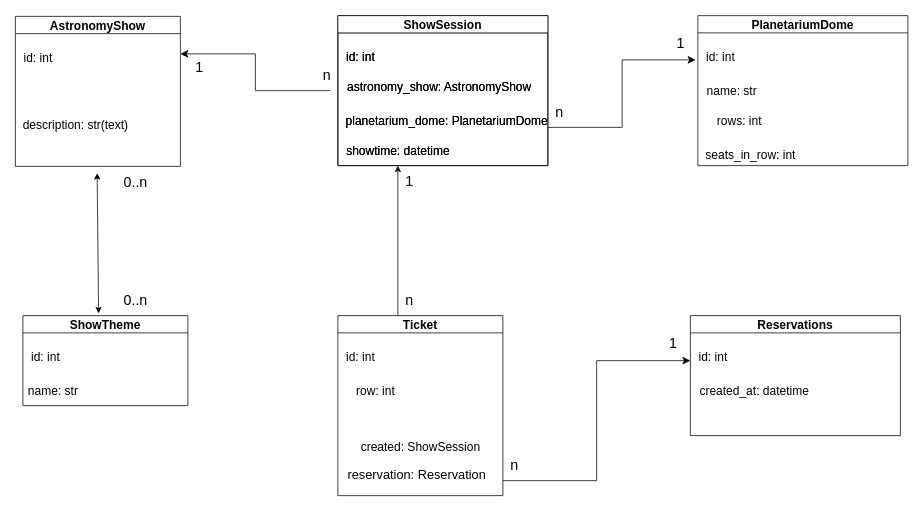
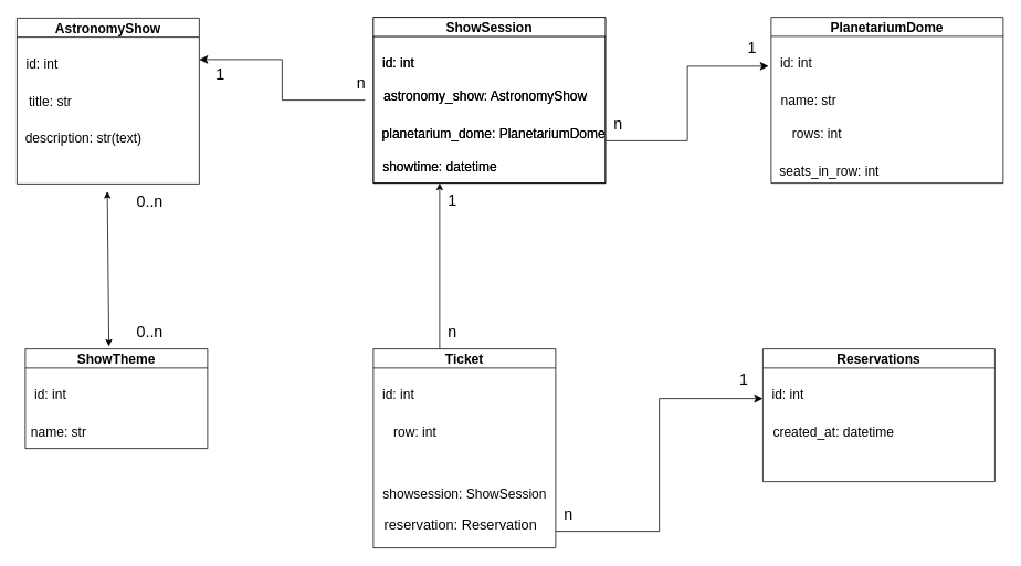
  <mxCell id="0" />
  <mxCell id="1" parent="0" />
  <mxCell id="2" value="ShowSession" style="swimlane;whiteSpace=wrap;html=1;fontSize=16;" vertex="1" parent="1"><mxGeometry x="450" width="280" height="200" as="geometry" y="20" /></mxCell>
  <mxCell id="3" value="id: int" style="text;html=1;align=center;verticalAlign=middle;resizable=0;points=[];autosize=1;strokeColor=none;fillColor=none;fontSize=16;" vertex="1" parent="2"><mxGeometry y="40" width="60" height="30" as="geometry" /></mxCell>
  <mxCell id="4" value="astronomy_show: AstronomyShow" style="text;html=1;align=center;verticalAlign=middle;resizable=0;points=[];autosize=1;strokeColor=none;fillColor=none;fontSize=16;" vertex="1" parent="2"><mxGeometry y="80" width="270" height="30" as="geometry" /></mxCell>
  <mxCell id="5" value="planetarium_dome: PlanetariumDome" style="text;html=1;align=center;verticalAlign=middle;resizable=0;points=[];autosize=1;strokeColor=none;fillColor=none;fontSize=16;" vertex="1" parent="2"><mxGeometry y="125" width="290" height="30" as="geometry" /></mxCell>
  <mxCell id="6" value="showtime: datetime" style="text;html=1;align=center;verticalAlign=middle;resizable=0;points=[];autosize=1;strokeColor=none;fillColor=none;fontSize=16;" vertex="1" parent="2"><mxGeometry y="165" width="160" height="30" as="geometry" /></mxCell>
  <mxCell id="7" value="Ticket" style="swimlane;whiteSpace=wrap;html=1;fontSize=16;" vertex="1" parent="1"><mxGeometry x="450" y="420" width="220" height="240" as="geometry" /></mxCell>
  <mxCell id="8" value="id: int" style="text;html=1;align=center;verticalAlign=middle;resizable=0;points=[];autosize=1;strokeColor=none;fillColor=none;fontSize=16;" vertex="1" parent="7"><mxGeometry y="40" width="60" height="30" as="geometry" /></mxCell>
  <mxCell id="9" value="row: int" style="text;html=1;align=center;verticalAlign=middle;resizable=0;points=[];autosize=1;strokeColor=none;fillColor=none;fontSize=16;" vertex="1" parent="7"><mxGeometry x="10" y="85" width="80" height="30" as="geometry" /></mxCell>
- <mxCell id="10" value="created: ShowSession" style="text;html=1;align=center;verticalAlign=middle;resizable=0;points=[];autosize=1;strokeColor=none;fillColor=none;fontSize=16;" vertex="1" parent="7"><mxGeometry y="160" width="220" height="30" as="geometry" /></mxCell>
+ <mxCell id="10" value="showsession: ShowSession" style="text;html=1;align=center;verticalAlign=middle;resizable=0;points=[];autosize=1;strokeColor=none;fillColor=none;fontSize=16;" vertex="1" parent="7"><mxGeometry y="160" width="220" height="30" as="geometry" /></mxCell>
  <mxCell id="11" value="reservation: Reservation" style="text;html=1;align=center;verticalAlign=middle;resizable=0;points=[];autosize=1;strokeColor=none;fillColor=none;fontSize=17;" vertex="1" parent="7"><mxGeometry y="198" width="210" height="30" as="geometry" /></mxCell>
  <mxCell id="12" value="PlanetariumDome" style="swimlane;whiteSpace=wrap;html=1;fontSize=16;" vertex="1" parent="1"><mxGeometry x="930" width="280" height="200" as="geometry" y="20" /></mxCell>
  <mxCell id="13" value="id: int" style="text;html=1;align=center;verticalAlign=middle;resizable=0;points=[];autosize=1;strokeColor=none;fillColor=none;fontSize=16;" vertex="1" parent="12"><mxGeometry y="40" width="60" height="30" as="geometry" /></mxCell>
  <mxCell id="14" value="name: str" style="text;html=1;align=center;verticalAlign=middle;resizable=0;points=[];autosize=1;strokeColor=none;fillColor=none;fontSize=16;" vertex="1" parent="12"><mxGeometry y="85" width="90" height="30" as="geometry" /></mxCell>
  <mxCell id="15" value="rows: int" style="text;html=1;align=center;verticalAlign=middle;resizable=0;points=[];autosize=1;strokeColor=none;fillColor=none;fontSize=16;" vertex="1" parent="12"><mxGeometry x="15" y="125" width="80" height="30" as="geometry" /></mxCell>
  <mxCell id="16" value="seats_in_row: int" style="text;html=1;align=center;verticalAlign=middle;resizable=0;points=[];autosize=1;strokeColor=none;fillColor=none;fontSize=16;" vertex="1" parent="12"><mxGeometry y="170" width="140" height="30" as="geometry" /></mxCell>
  <mxCell id="17" value="Reservations" style="swimlane;whiteSpace=wrap;html=1;fontSize=16;" vertex="1" parent="1"><mxGeometry x="920" y="420" width="280" height="160" as="geometry" /></mxCell>
  <mxCell id="18" value="id: int" style="text;html=1;align=center;verticalAlign=middle;resizable=0;points=[];autosize=1;strokeColor=none;fillColor=none;fontSize=16;" vertex="1" parent="17"><mxGeometry y="40" width="60" height="30" as="geometry" /></mxCell>
  <mxCell id="19" value="created_at: datetime" style="text;html=1;align=center;verticalAlign=middle;resizable=0;points=[];autosize=1;strokeColor=none;fillColor=none;fontSize=16;" vertex="1" parent="17"><mxGeometry y="85" width="170" height="30" as="geometry" /></mxCell>
  <mxCell id="20" value="ShowSession" style="swimlane;whiteSpace=wrap;html=1;fontSize=16;" vertex="1" parent="1"><mxGeometry x="450" width="280" height="200" as="geometry" y="20" /></mxCell>
  <mxCell id="21" value="id: int" style="text;html=1;align=center;verticalAlign=middle;resizable=0;points=[];autosize=1;strokeColor=none;fillColor=none;fontSize=16;" vertex="1" parent="20"><mxGeometry y="40" width="60" height="30" as="geometry" /></mxCell>
  <mxCell id="22" value="astronomy_show: AstronomyShow" style="text;html=1;align=center;verticalAlign=middle;resizable=0;points=[];autosize=1;strokeColor=none;fillColor=none;fontSize=16;" vertex="1" parent="20"><mxGeometry y="80" width="270" height="30" as="geometry" /></mxCell>
  <mxCell id="23" value="planetarium_dome: PlanetariumDome" style="text;html=1;align=center;verticalAlign=middle;resizable=0;points=[];autosize=1;strokeColor=none;fillColor=none;fontSize=16;" vertex="1" parent="20"><mxGeometry y="125" width="290" height="30" as="geometry" /></mxCell>
  <mxCell id="24" value="showtime: datetime" style="text;html=1;align=center;verticalAlign=middle;resizable=0;points=[];autosize=1;strokeColor=none;fillColor=none;fontSize=16;" vertex="1" parent="20"><mxGeometry y="165" width="160" height="30" as="geometry" /></mxCell>
  <mxCell id="25" value="AstronomyShow" style="swimlane;whiteSpace=wrap;html=1;fontSize=16;" vertex="1" parent="1"><mxGeometry x="20" y="21" width="220" height="200" as="geometry" /></mxCell>
  <mxCell id="26" value="id: int" style="text;html=1;align=center;verticalAlign=middle;resizable=0;points=[];autosize=1;strokeColor=none;fillColor=none;fontSize=16;" vertex="1" parent="25"><mxGeometry y="40" width="60" height="30" as="geometry" /></mxCell>
+ <mxCell id="27" value="title: str" style="text;html=1;align=center;verticalAlign=middle;resizable=0;points=[];autosize=1;strokeColor=none;fillColor=none;fontSize=16;" vertex="1" parent="25"><mxGeometry y="85" width="80" height="30" as="geometry" /></mxCell>
  <mxCell id="28" value="description: str(text)" style="text;html=1;align=center;verticalAlign=middle;resizable=0;points=[];autosize=1;strokeColor=none;fillColor=none;fontSize=16;" vertex="1" parent="25"><mxGeometry y="130" width="160" height="30" as="geometry" /></mxCell>
  <mxCell id="29" value="ShowTheme" style="swimlane;whiteSpace=wrap;html=1;fontSize=16;" vertex="1" parent="1"><mxGeometry x="30" y="420" width="220" height="120" as="geometry" /></mxCell>
  <mxCell id="30" value="id: int" style="text;html=1;align=center;verticalAlign=middle;resizable=0;points=[];autosize=1;strokeColor=none;fillColor=none;fontSize=16;" vertex="1" parent="29"><mxGeometry y="40" width="60" height="30" as="geometry" /></mxCell>
  <mxCell id="31" value="name: str" style="text;html=1;align=center;verticalAlign=middle;resizable=0;points=[];autosize=1;strokeColor=none;fillColor=none;fontSize=16;" vertex="1" parent="29"><mxGeometry x="-5" y="85" width="90" height="30" as="geometry" /></mxCell>
  <mxCell id="32" value="" style="endArrow=classic;startArrow=classic;html=1;rounded=0;exitX=0.459;exitY=-0.025;exitDx=0;exitDy=0;exitPerimeter=0;" edge="1" parent="1" source="29"><mxGeometry width="50" height="50" relative="1" as="geometry"><mxPoint x="129" y="310" as="sourcePoint" /><mxPoint x="129" y="230" as="targetPoint" /></mxGeometry></mxCell>
  <mxCell id="33" value="0..n" style="text;html=1;align=center;verticalAlign=middle;resizable=0;points=[];autosize=1;strokeColor=none;fillColor=none;fontSize=19;" vertex="1" parent="1"><mxGeometry x="150" y="223" width="60" height="40" as="geometry" /></mxCell>
  <mxCell id="34" value="0..n" style="text;html=1;align=center;verticalAlign=middle;resizable=0;points=[];autosize=1;strokeColor=none;fillColor=none;fontSize=19;" vertex="1" parent="1"><mxGeometry x="150" y="380" width="60" height="40" as="geometry" /></mxCell>
  <mxCell id="35" value="" style="edgeStyle=elbowEdgeStyle;elbow=horizontal;endArrow=classic;html=1;curved=0;rounded=0;endSize=8;startSize=8;entryX=1;entryY=0.25;entryDx=0;entryDy=0;" edge="1" parent="1" target="25"><mxGeometry width="50" height="50" relative="1" as="geometry"><mxPoint x="440" y="120" as="sourcePoint" /><mxPoint x="400" y="70" as="targetPoint" /></mxGeometry></mxCell>
  <mxCell id="36" value="n" style="text;html=1;align=center;verticalAlign=middle;resizable=0;points=[];autosize=1;strokeColor=none;fillColor=none;fontSize=19;" vertex="1" parent="1"><mxGeometry x="420" y="80" width="30" height="40" as="geometry" /></mxCell>
  <mxCell id="37" value="1" style="text;html=1;align=center;verticalAlign=middle;resizable=0;points=[];autosize=1;strokeColor=none;fillColor=none;fontSize=19;" vertex="1" parent="1"><mxGeometry x="250" y="70" width="30" height="40" as="geometry" /></mxCell>
  <mxCell id="38" value="" style="endArrow=classic;html=1;rounded=0;" edge="1" parent="1"><mxGeometry width="50" height="50" relative="1" as="geometry"><mxPoint x="530" y="420" as="sourcePoint" /><mxPoint x="530" y="220" as="targetPoint" /></mxGeometry></mxCell>
  <mxCell id="39" value="n" style="text;html=1;align=center;verticalAlign=middle;resizable=0;points=[];autosize=1;strokeColor=none;fillColor=none;fontSize=19;" vertex="1" parent="1"><mxGeometry x="530" y="380" width="30" height="40" as="geometry" /></mxCell>
  <mxCell id="40" value="1" style="text;html=1;align=center;verticalAlign=middle;resizable=0;points=[];autosize=1;strokeColor=none;fillColor=none;fontSize=19;" vertex="1" parent="1"><mxGeometry x="530" y="221" width="30" height="40" as="geometry" /></mxCell>
  <mxCell id="41" value="" style="edgeStyle=elbowEdgeStyle;elbow=horizontal;endArrow=classic;html=1;curved=0;rounded=0;endSize=8;startSize=8;entryX=-0.05;entryY=0.633;entryDx=0;entryDy=0;entryPerimeter=0;" edge="1" parent="1" target="13"><mxGeometry width="50" height="50" relative="1" as="geometry"><mxPoint x="730" y="169" as="sourcePoint" /><mxPoint x="840" y="110" as="targetPoint" /></mxGeometry></mxCell>
  <mxCell id="42" value="n" style="text;html=1;align=center;verticalAlign=middle;resizable=0;points=[];autosize=1;strokeColor=none;fillColor=none;fontSize=19;" vertex="1" parent="1"><mxGeometry x="730" y="130" width="30" height="40" as="geometry" /></mxCell>
  <mxCell id="43" value="&lt;span style=&quot;color: rgb(0, 0, 0); font-family: Helvetica; font-size: 19px; font-style: normal; font-variant-ligatures: normal; font-variant-caps: normal; font-weight: 400; letter-spacing: normal; orphans: 2; text-align: center; text-indent: 0px; text-transform: none; widows: 2; word-spacing: 0px; -webkit-text-stroke-width: 0px; background-color: rgb(251, 251, 251); text-decoration-thickness: initial; text-decoration-style: initial; text-decoration-color: initial; float: none; display: inline !important;&quot;&gt;1&lt;/span&gt;" style="text;whiteSpace=wrap;html=1;" vertex="1" parent="1"><mxGeometry x="900" y="40" width="40" height="50" as="geometry" /></mxCell>
  <mxCell id="44" value="" style="edgeStyle=elbowEdgeStyle;elbow=horizontal;endArrow=classic;html=1;curved=0;rounded=0;endSize=8;startSize=8;entryX=0;entryY=0.667;entryDx=0;entryDy=0;entryPerimeter=0;" edge="1" parent="1" target="18"><mxGeometry width="50" height="50" relative="1" as="geometry"><mxPoint x="670" y="640" as="sourcePoint" /><mxPoint x="867" y="550" as="targetPoint" /></mxGeometry></mxCell>
  <mxCell id="45" value="n" style="text;html=1;align=center;verticalAlign=middle;resizable=0;points=[];autosize=1;strokeColor=none;fillColor=none;fontSize=19;" vertex="1" parent="1"><mxGeometry x="670" y="600" width="30" height="40" as="geometry" /></mxCell>
  <mxCell id="46" value="&lt;span style=&quot;color: rgb(0, 0, 0); font-family: Helvetica; font-size: 19px; font-style: normal; font-variant-ligatures: normal; font-variant-caps: normal; font-weight: 400; letter-spacing: normal; orphans: 2; text-align: center; text-indent: 0px; text-transform: none; widows: 2; word-spacing: 0px; -webkit-text-stroke-width: 0px; background-color: rgb(251, 251, 251); text-decoration-thickness: initial; text-decoration-style: initial; text-decoration-color: initial; float: none; display: inline !important;&quot;&gt;1&lt;/span&gt;" style="text;whiteSpace=wrap;html=1;" vertex="1" parent="1"><mxGeometry x="890" y="440" width="40" height="50" as="geometry" /></mxCell>
